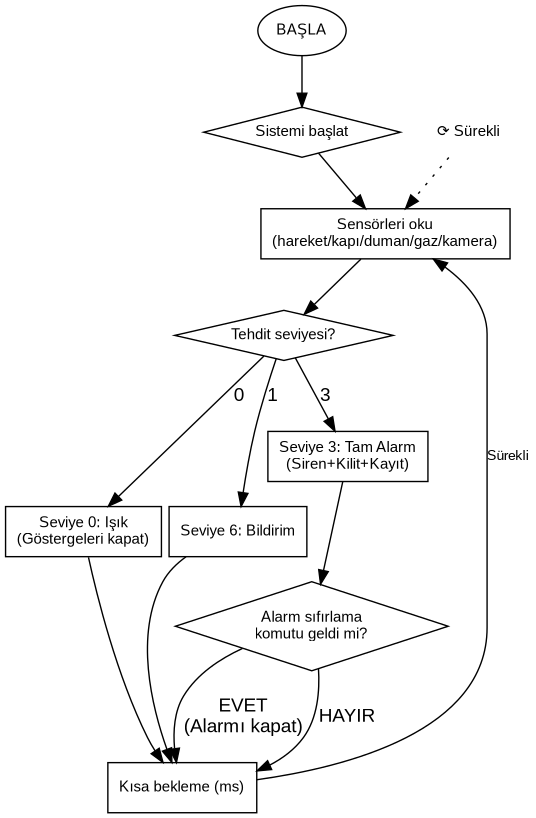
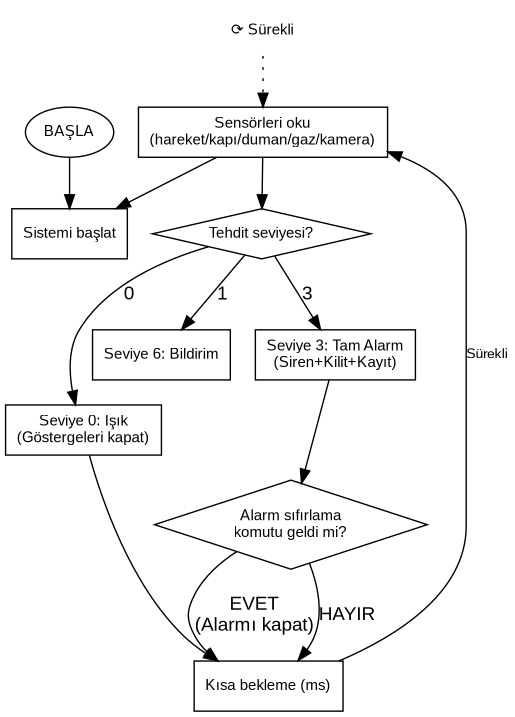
  digraph {
    fontname="Liberation Sans"
    rankdir=TB
    node [fontname="Liberation Sans" fontsize=11 shape=rectangle]
    edge [fontname="Liberation Sans"]
    n1 [label="BAŞLA" shape=oval]
-   n2 [label="Sistemi başlat" shape=diamond]
+   n2 [label="Sistemi başlat"]
    n3 [label="Sensörleri oku\n(hareket/kapı/duman/gaz/kamera)"]
    n4 [label="Tehdit seviyesi?" shape=diamond]
    n5 [label="Seviye 0: Işık\n(Göstergeleri kapat)"]
    n6 [label="Seviye 6: Bildirim"]
    n7 [label="Seviye 3: Tam Alarm\n(Siren+Kilit+Kayıt)"]
    n8 [label="Kısa bekleme (ms)"]
    n9 [label="Alarm sıfırlama\nkomutu geldi mi?" shape=diamond]
    n10 [label="⟳ Sürekli" shape=plaintext]
    n1 -> n2
-   n2 -> n3
+   n3 -> n2
    n3 -> n4
    n4 -> n5 [label=0]
    n4 -> n6 [label=1]
    n4 -> n7 [label=3]
    n5 -> n8
-   n6 -> n8
    n7 -> n9
    n8 -> n3 [fontsize=10 label="Sürekli"]
    n9 -> n8 [label="EVET\n(Alarmı kapat)"]
    n9 -> n8 [label=HAYIR]
    n10 -> n3 [style=dotted]
  }
